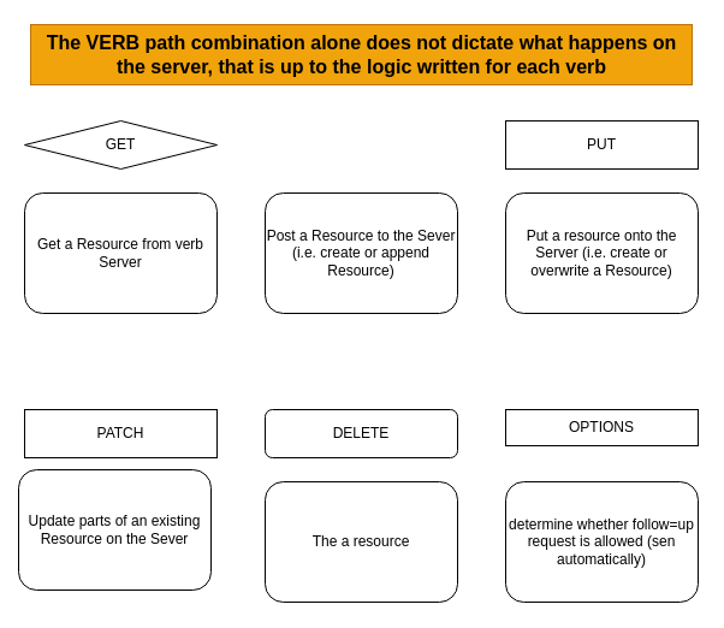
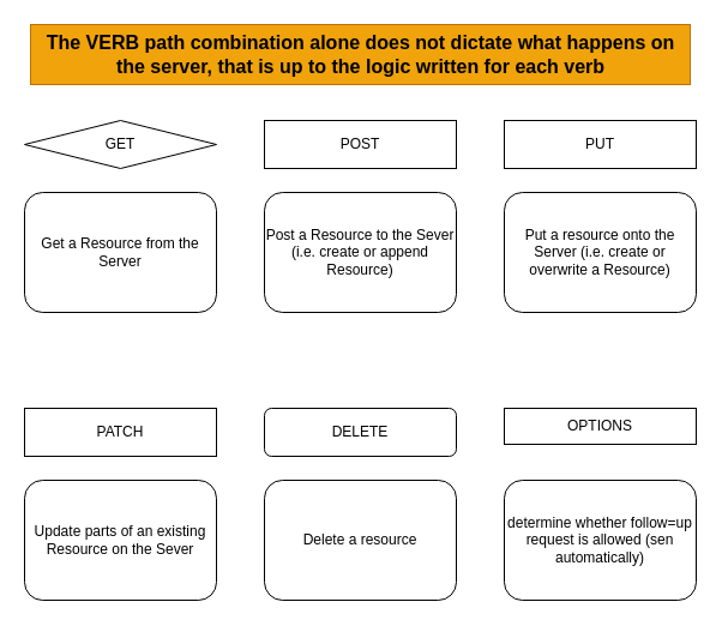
  <mxCell id="0" />
  <mxCell id="1" parent="0" />
  <mxCell id="2" value="GET" style="rhombus;whiteSpace=wrap;html=1;" vertex="1" parent="1"><mxGeometry x="20" y="100" width="160" height="40" as="geometry" /></mxCell>
+ <mxCell id="3" value="POST" style="whiteSpace=wrap;html=1;" vertex="1" parent="1"><mxGeometry x="220" y="100" width="160" height="40" as="geometry" /></mxCell>
  <mxCell id="4" value="PUT" style="whiteSpace=wrap;html=1;" vertex="1" parent="1"><mxGeometry x="420" y="100" width="160" height="40" as="geometry" /></mxCell>
  <mxCell id="5" value="PATCH" style="whiteSpace=wrap;html=1;" vertex="1" parent="1"><mxGeometry x="20" y="340" width="160" height="40" as="geometry" /></mxCell>
  <mxCell id="6" value="DELETE" style="whiteSpace=wrap;html=1;rounded=1;" vertex="1" parent="1"><mxGeometry x="220" y="340" width="160" height="40" as="geometry" /></mxCell>
  <mxCell id="7" value="OPTIONS" style="whiteSpace=wrap;html=1;" vertex="1" parent="1"><mxGeometry x="420" y="340" width="160" height="30" as="geometry" /></mxCell>
- <mxCell id="8" value="Get a Resource from verb Server" style="rounded=1;whiteSpace=wrap;html=1;" vertex="1" parent="1"><mxGeometry x="20" y="160" width="160" height="100" as="geometry" /></mxCell>
+ <mxCell id="8" value="Get a Resource from the Server" style="rounded=1;whiteSpace=wrap;html=1;" vertex="1" parent="1"><mxGeometry x="20" y="160" width="160" height="100" as="geometry" /></mxCell>
  <mxCell id="9" value="Post a Resource to the Sever (i.e. create or append Resource)" style="rounded=1;whiteSpace=wrap;html=1;" vertex="1" parent="1"><mxGeometry x="220" y="160" width="160" height="100" as="geometry" /></mxCell>
  <mxCell id="10" value="Put a resource onto the Server (i.e. create or overwrite a Resource)" style="rounded=1;whiteSpace=wrap;html=1;" vertex="1" parent="1"><mxGeometry x="420" y="160" width="160" height="100" as="geometry" /></mxCell>
- <mxCell id="11" value="Update parts of an existing Resource on the Sever" style="rounded=1;whiteSpace=wrap;html=1;" vertex="1" parent="1"><mxGeometry x="15" y="390" width="160" height="100" as="geometry" /></mxCell>
- <mxCell id="12" value="The a resource" style="rounded=1;whiteSpace=wrap;html=1;" vertex="1" parent="1"><mxGeometry x="220" y="400" width="160" height="100" as="geometry" /></mxCell>
+ <mxCell id="11" value="Update parts of an existing Resource on the Sever" style="rounded=1;whiteSpace=wrap;html=1;" vertex="1" parent="1"><mxGeometry x="20" y="400" width="160" height="100" as="geometry" /></mxCell>
+ <mxCell id="12" value="Delete a resource" style="rounded=1;whiteSpace=wrap;html=1;" vertex="1" parent="1"><mxGeometry x="220" y="400" width="160" height="100" as="geometry" /></mxCell>
  <mxCell id="13" value="determine whether follow=up request is allowed (sen automatically)" style="rounded=1;whiteSpace=wrap;html=1;" vertex="1" parent="1"><mxGeometry x="420" y="400" width="160" height="100" as="geometry" /></mxCell>
  <mxCell id="14" value="&lt;font style=&quot;font-size: 16px;&quot;&gt;&lt;b&gt;The VERB path combination alone does not dictate what happens&amp;nbsp;on &lt;br&gt;the server, that is up to the logic written for each verb&lt;/b&gt;&lt;/font&gt;" style="text;html=1;align=center;verticalAlign=middle;resizable=0;points=[];autosize=1;strokeColor=#BD7000;fillColor=#f0a30a;fontColor=#000000;" vertex="1" parent="1"><mxGeometry x="25" y="20" width="550" height="50" as="geometry" /></mxCell>
